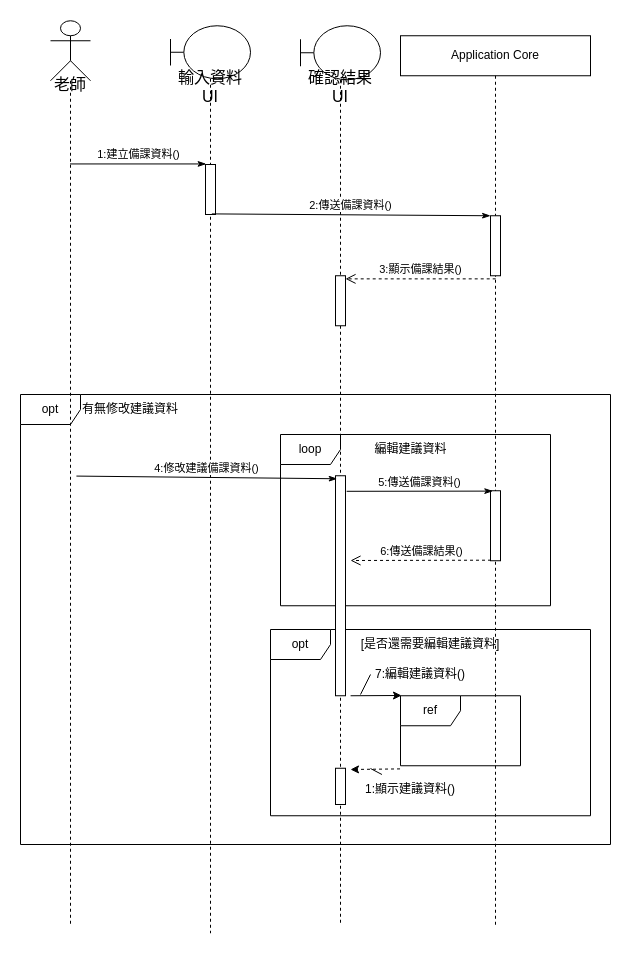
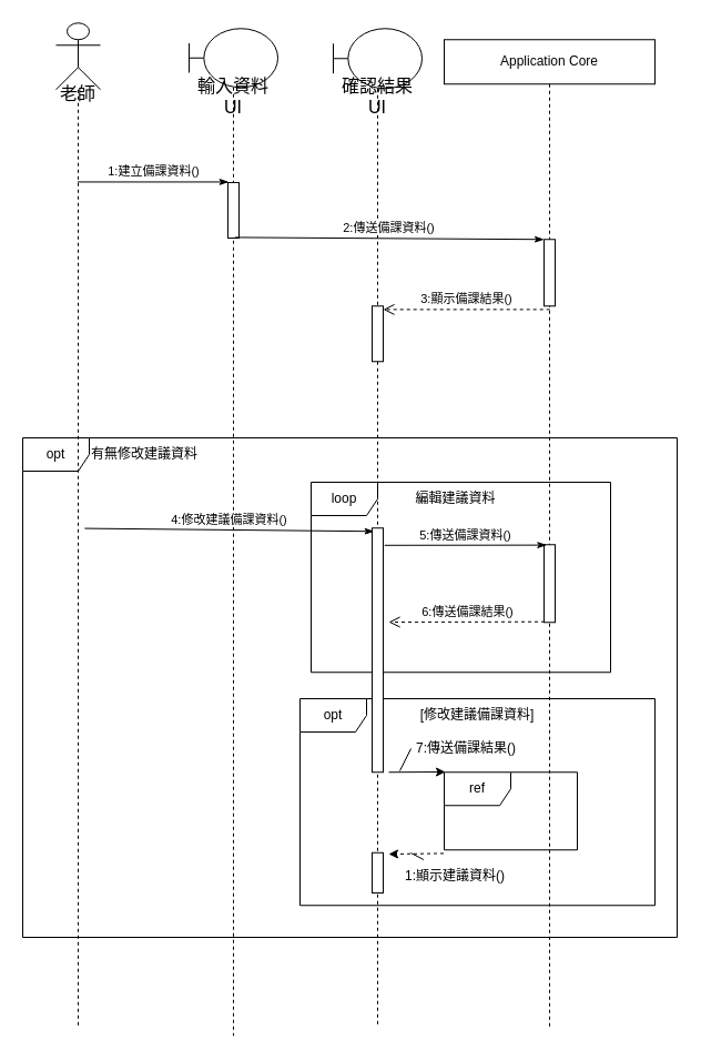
  <mxCell id="0" />
  <mxCell id="1" parent="0" />
  <mxCell id="2" value="opt" style="shape=umlFrame;whiteSpace=wrap;html=1;" vertex="1" parent="1"><mxGeometry x="20" y="394" width="590" height="450" as="geometry" /></mxCell>
  <mxCell id="3" value="&lt;p&gt;&lt;font style=&quot;font-size: 16px;&quot;&gt;老師&lt;/font&gt;&lt;/p&gt;" style="shape=umlLifeline;participant=umlActor;perimeter=lifelinePerimeter;whiteSpace=wrap;html=1;container=1;collapsible=0;recursiveResize=0;verticalAlign=top;spacingTop=36;outlineConnect=0;size=60;align=center;" vertex="1" parent="1"><mxGeometry x="50" y="20.25" width="40" height="905" as="geometry" /></mxCell>
  <mxCell id="4" value="輸入資料UI" style="shape=umlLifeline;participant=umlBoundary;perimeter=lifelinePerimeter;whiteSpace=wrap;html=1;container=1;collapsible=0;recursiveResize=0;verticalAlign=top;spacingTop=36;outlineConnect=0;fontSize=16;size=53;" vertex="1" parent="1"><mxGeometry x="170" y="25.25" width="80" height="907.5" as="geometry" /></mxCell>
  <mxCell id="5" value="" style="html=1;points=[];perimeter=orthogonalPerimeter;" vertex="1" parent="4"><mxGeometry x="35" y="138.75" width="10" height="50" as="geometry" /></mxCell>
  <mxCell id="6" value="確認結果UI" style="shape=umlLifeline;participant=umlBoundary;perimeter=lifelinePerimeter;whiteSpace=wrap;html=1;container=1;collapsible=0;recursiveResize=0;verticalAlign=top;spacingTop=36;outlineConnect=0;fontSize=16;size=54;" vertex="1" parent="1"><mxGeometry x="300" y="25.25" width="80" height="900" as="geometry" /></mxCell>
  <mxCell id="7" value="" style="html=1;points=[];perimeter=orthogonalPerimeter;" vertex="1" parent="6"><mxGeometry x="35" y="250" width="10" height="50" as="geometry" /></mxCell>
  <mxCell id="8" value="" style="html=1;points=[];perimeter=orthogonalPerimeter;" vertex="1" parent="6"><mxGeometry x="35" y="742.5" width="10" height="36.25" as="geometry" /></mxCell>
  <mxCell id="9" value="Application Core" style="shape=umlLifeline;perimeter=lifelinePerimeter;whiteSpace=wrap;html=1;container=1;collapsible=0;recursiveResize=0;outlineConnect=0;" vertex="1" parent="1"><mxGeometry x="400" y="35.25" width="190" height="890" as="geometry" /></mxCell>
  <mxCell id="10" value="loop" style="shape=umlFrame;whiteSpace=wrap;html=1;" vertex="1" parent="9"><mxGeometry x="-120" y="398.75" width="270" height="171.25" as="geometry" /></mxCell>
  <mxCell id="11" value="opt" style="shape=umlFrame;whiteSpace=wrap;html=1;" vertex="1" parent="9"><mxGeometry x="-130" y="593.75" width="320" height="186.25" as="geometry" /></mxCell>
  <mxCell id="12" value="" style="html=1;points=[];perimeter=orthogonalPerimeter;" vertex="1" parent="9"><mxGeometry x="90" y="180" width="10" height="60" as="geometry" /></mxCell>
  <mxCell id="13" value="" style="html=1;points=[];perimeter=orthogonalPerimeter;" vertex="1" parent="9"><mxGeometry x="90" y="455" width="10" height="70" as="geometry" /></mxCell>
  <mxCell id="14" value="ref" style="shape=umlFrame;whiteSpace=wrap;html=1;" vertex="1" parent="9"><mxGeometry y="660" width="120" height="70" as="geometry" /></mxCell>
  <mxCell id="15" value="編輯建議資料" style="text;html=1;align=center;verticalAlign=middle;resizable=0;points=[];autosize=1;strokeColor=none;fillColor=none;" vertex="1" parent="9"><mxGeometry x="-50" y="398.75" width="120" height="30" as="geometry" /></mxCell>
  <mxCell id="16" value="" style="html=1;points=[];perimeter=orthogonalPerimeter;" vertex="1" parent="9"><mxGeometry x="-65" y="440" width="10" height="220" as="geometry" /></mxCell>
- <mxCell id="17" value="[是否還需要編輯建議資料]" style="text;html=1;align=center;verticalAlign=middle;whiteSpace=wrap;rounded=0;" vertex="1" parent="9"><mxGeometry x="-50" y="593.75" width="160" height="30" as="geometry" /></mxCell>
- <mxCell id="18" value="7:編輯建議資料()" style="text;html=1;align=center;verticalAlign=middle;whiteSpace=wrap;rounded=0;" vertex="1" parent="9"><mxGeometry x="-30" y="623.75" width="100" height="30" as="geometry" /></mxCell>
+ <mxCell id="17" value="[修改建議備課資料]" style="text;html=1;align=center;verticalAlign=middle;whiteSpace=wrap;rounded=0;" vertex="1" parent="9"><mxGeometry x="-50" y="593.75" width="160" height="30" as="geometry" /></mxCell>
+ <mxCell id="18" value="7:傳送備課結果()" style="text;html=1;align=center;verticalAlign=middle;whiteSpace=wrap;rounded=0;" vertex="1" parent="9"><mxGeometry x="-30" y="623.75" width="100" height="30" as="geometry" /></mxCell>
  <mxCell id="19" value="" style="endArrow=classic;html=1;rounded=0;exitX=-0.004;exitY=1.045;exitDx=0;exitDy=0;exitPerimeter=0;elbow=vertical;dashed=1;" edge="1" parent="9" source="14"><mxGeometry width="50" height="50" relative="1" as="geometry"><mxPoint x="-39.92" y="669.997" as="sourcePoint" /><mxPoint x="-50" y="733.75" as="targetPoint" /></mxGeometry></mxCell>
  <mxCell id="20" value="1:顯示建議資料()" style="text;html=1;align=center;verticalAlign=middle;whiteSpace=wrap;rounded=0;" vertex="1" parent="9"><mxGeometry x="-40" y="738.75" width="100" height="30" as="geometry" /></mxCell>
  <mxCell id="21" value="1:建立備課資料()" style="html=1;verticalAlign=bottom;endArrow=classicThin;endFill=1;entryX=0.068;entryY=-0.011;entryDx=0;entryDy=0;entryPerimeter=0;" edge="1" parent="1" source="3" target="5"><mxGeometry x="-0.004" width="80" relative="1" as="geometry"><mxPoint x="100" y="163" as="sourcePoint" /><mxPoint x="168.36" y="164" as="targetPoint" /><mxPoint as="offset" /></mxGeometry></mxCell>
  <mxCell id="22" value="2:傳送備課資料()" style="html=1;verticalAlign=bottom;endArrow=classicThin;endFill=1;exitX=0.64;exitY=0.988;exitDx=0;exitDy=0;exitPerimeter=0;" edge="1" parent="1" source="5" target="12"><mxGeometry x="-0.004" width="80" relative="1" as="geometry"><mxPoint x="220.16" y="224" as="sourcePoint" /><mxPoint x="330" y="224" as="targetPoint" /><mxPoint as="offset" /></mxGeometry></mxCell>
  <mxCell id="23" value="3:顯示備課結果()" style="html=1;verticalAlign=bottom;endArrow=open;dashed=1;endSize=8;exitX=0.521;exitY=1.052;exitDx=0;exitDy=0;exitPerimeter=0;" edge="1" parent="1" source="12" target="7"><mxGeometry x="-0.002" relative="1" as="geometry"><mxPoint x="410" y="284" as="sourcePoint" /><mxPoint x="340" y="287" as="targetPoint" /><mxPoint as="offset" /></mxGeometry></mxCell>
  <mxCell id="24" value="5:傳送備課資料()" style="html=1;verticalAlign=bottom;endArrow=classicThin;endFill=1;entryX=0.231;entryY=0.005;entryDx=0;entryDy=0;entryPerimeter=0;exitX=1.116;exitY=0.134;exitDx=0;exitDy=0;exitPerimeter=0;" edge="1" parent="1" target="13"><mxGeometry x="-0.004" width="80" relative="1" as="geometry"><mxPoint x="346.16" y="490.81" as="sourcePoint" /><mxPoint x="410" y="490" as="targetPoint" /><mxPoint as="offset" /></mxGeometry></mxCell>
  <mxCell id="25" value="6:傳送備課結果()" style="html=1;verticalAlign=bottom;endArrow=open;dashed=1;endSize=8;exitX=0.052;exitY=0.992;exitDx=0;exitDy=0;exitPerimeter=0;" edge="1" parent="1" source="13"><mxGeometry x="-0.002" relative="1" as="geometry"><mxPoint x="420.21" y="559" as="sourcePoint" /><mxPoint x="350" y="560" as="targetPoint" /><mxPoint as="offset" /></mxGeometry></mxCell>
  <mxCell id="26" value="4:修改建議備課資料()" style="html=1;verticalAlign=bottom;endArrow=classicThin;endFill=1;exitX=1.092;exitY=0.016;exitDx=0;exitDy=0;exitPerimeter=0;entryX=0.167;entryY=0.022;entryDx=0;entryDy=0;entryPerimeter=0;" edge="1" parent="1"><mxGeometry x="-0.004" width="80" relative="1" as="geometry"><mxPoint x="75.92" y="475.58" as="sourcePoint" /><mxPoint x="336.67" y="478.264" as="targetPoint" /><mxPoint as="offset" /></mxGeometry></mxCell>
  <mxCell id="27" value="有無修改建議資料" style="text;html=1;align=center;verticalAlign=middle;whiteSpace=wrap;rounded=0;" vertex="1" parent="1"><mxGeometry x="65" y="394" width="130" height="30" as="geometry" /></mxCell>
  <mxCell id="28" value="" style="endArrow=classic;html=1;rounded=0;exitX=0.219;exitY=0.214;exitDx=0;exitDy=0;exitPerimeter=0;elbow=vertical;" edge="1" parent="1"><mxGeometry width="50" height="50" relative="1" as="geometry"><mxPoint x="350.08" y="695.247" as="sourcePoint" /><mxPoint x="401" y="695" as="targetPoint" /></mxGeometry></mxCell>
  <mxCell id="29" value="" style="endArrow=none;html=1;rounded=0;entryX=0;entryY=0.5;entryDx=0;entryDy=0;" edge="1" parent="1" target="18"><mxGeometry width="50" height="50" relative="1" as="geometry"><mxPoint x="360" y="694" as="sourcePoint" /><mxPoint x="140" y="734" as="targetPoint" /></mxGeometry></mxCell>
  <mxCell id="30" value="" style="endArrow=none;html=1;rounded=0;" edge="1" parent="1" target="20"><mxGeometry width="50" height="50" relative="1" as="geometry"><mxPoint x="370" y="768" as="sourcePoint" /><mxPoint x="380" y="748" as="targetPoint" /></mxGeometry></mxCell>
